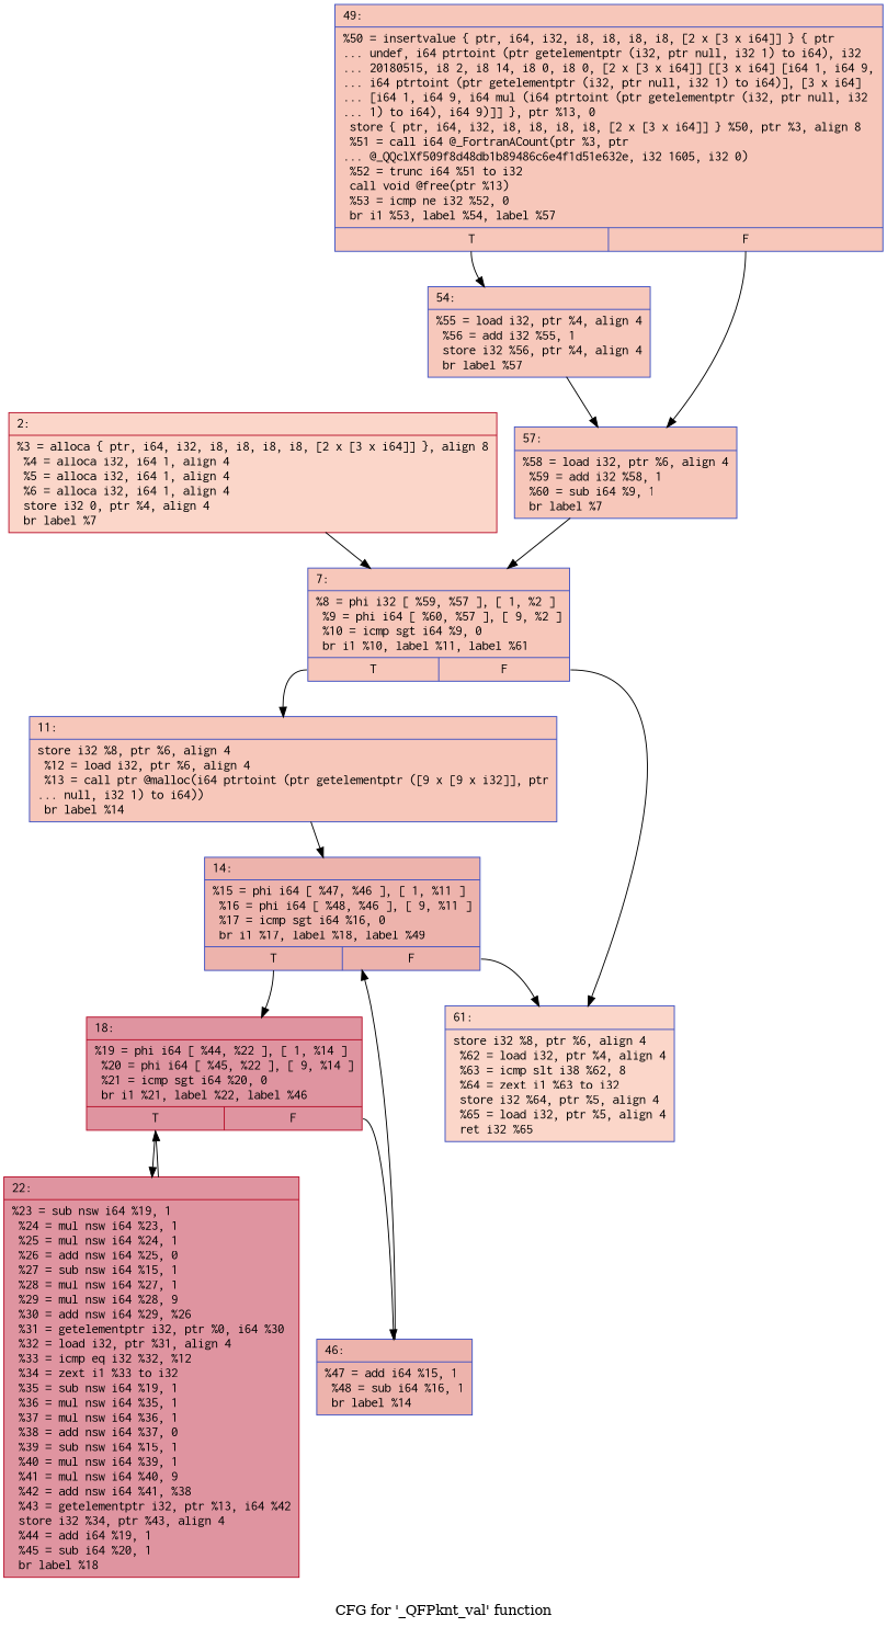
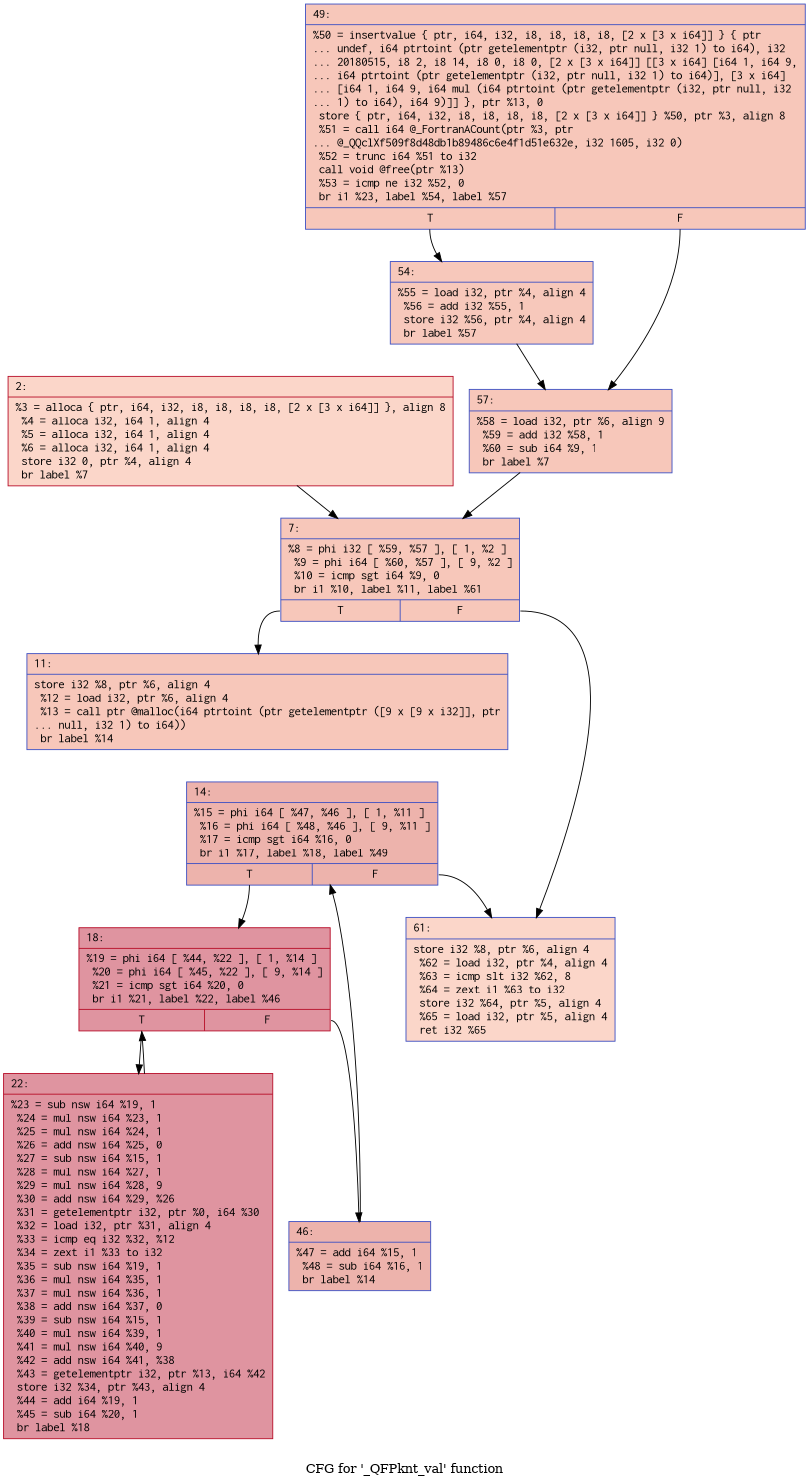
  digraph {
    label="CFG for '_QFPknt_val' function"
    node [color="#3d50c3ff" fillcolor="#ec7f6370" fontname=Courier shape=record style=filled]
    n1 [color="#b70d28ff" fillcolor="#f6a38570" label="{2:\l|  %3 = alloca \{ ptr, i64, i32, i8, i8, i8, i8, [2 x [3 x i64]] \}, align 8\l  %4 = alloca i32, i64 1, align 4\l  %5 = alloca i32, i64 1, align 4\l  %6 = alloca i32, i64 1, align 4\l  store i32 0, ptr %4, align 4\l  br label %7\l}"]
    n2 [label="{7:\l|  %8 = phi i32 [ %59, %57 ], [ 1, %2 ]\l  %9 = phi i64 [ %60, %57 ], [ 9, %2 ]\l  %10 = icmp sgt i64 %9, 0\l  br i1 %10, label %11, label %61\l|{<s0>T|<s1>F}}"]
    n3 [label="{11:\l|  store i32 %8, ptr %6, align 4\l  %12 = load i32, ptr %6, align 4\l  %13 = call ptr @malloc(i64 ptrtoint (ptr getelementptr ([9 x [9 x i32]], ptr\l... null, i32 1) to i64))\l  br label %14\l}"]
-   n4 [fillcolor="#f6a38570" label="{61:\l|  store i32 %8, ptr %6, align 4\l  %62 = load i32, ptr %4, align 4\l  %63 = icmp slt i38 %62, 8\l  %64 = zext i1 %63 to i32\l  store i32 %64, ptr %5, align 4\l  %65 = load i32, ptr %5, align 4\l  ret i32 %65\l}"]
+   n4 [fillcolor="#f6a38570" label="{61:\l|  store i32 %8, ptr %6, align 4\l  %62 = load i32, ptr %4, align 4\l  %63 = icmp slt i32 %62, 8\l  %64 = zext i1 %63 to i32\l  store i32 %64, ptr %5, align 4\l  %65 = load i32, ptr %5, align 4\l  ret i32 %65\l}"]
    n5 [fillcolor="#d6524470" label="{14:\l|  %15 = phi i64 [ %47, %46 ], [ 1, %11 ]\l  %16 = phi i64 [ %48, %46 ], [ 9, %11 ]\l  %17 = icmp sgt i64 %16, 0\l  br i1 %17, label %18, label %49\l|{<s0>T|<s1>F}}"]
    n6 [color="#b70d28ff" fillcolor="#b70d2870" label="{18:\l|  %19 = phi i64 [ %44, %22 ], [ 1, %14 ]\l  %20 = phi i64 [ %45, %22 ], [ 9, %14 ]\l  %21 = icmp sgt i64 %20, 0\l  br i1 %21, label %22, label %46\l|{<s0>T|<s1>F}}"]
    n7 [color="#b70d28ff" fillcolor="#b70d2870" label="{22:\l|  %23 = sub nsw i64 %19, 1\l  %24 = mul nsw i64 %23, 1\l  %25 = mul nsw i64 %24, 1\l  %26 = add nsw i64 %25, 0\l  %27 = sub nsw i64 %15, 1\l  %28 = mul nsw i64 %27, 1\l  %29 = mul nsw i64 %28, 9\l  %30 = add nsw i64 %29, %26\l  %31 = getelementptr i32, ptr %0, i64 %30\l  %32 = load i32, ptr %31, align 4\l  %33 = icmp eq i32 %32, %12\l  %34 = zext i1 %33 to i32\l  %35 = sub nsw i64 %19, 1\l  %36 = mul nsw i64 %35, 1\l  %37 = mul nsw i64 %36, 1\l  %38 = add nsw i64 %37, 0\l  %39 = sub nsw i64 %15, 1\l  %40 = mul nsw i64 %39, 1\l  %41 = mul nsw i64 %40, 9\l  %42 = add nsw i64 %41, %38\l  %43 = getelementptr i32, ptr %13, i64 %42\l  store i32 %34, ptr %43, align 4\l  %44 = add i64 %19, 1\l  %45 = sub i64 %20, 1\l  br label %18\l}"]
    n8 [fillcolor="#d6524470" label="{46:\l|  %47 = add i64 %15, 1\l  %48 = sub i64 %16, 1\l  br label %14\l}"]
-   n9 [label="{49:\l|  %50 = insertvalue \{ ptr, i64, i32, i8, i8, i8, i8, [2 x [3 x i64]] \} \{ ptr\l... undef, i64 ptrtoint (ptr getelementptr (i32, ptr null, i32 1) to i64), i32\l... 20180515, i8 2, i8 14, i8 0, i8 0, [2 x [3 x i64]] [[3 x i64] [i64 1, i64 9,\l... i64 ptrtoint (ptr getelementptr (i32, ptr null, i32 1) to i64)], [3 x i64]\l... [i64 1, i64 9, i64 mul (i64 ptrtoint (ptr getelementptr (i32, ptr null, i32\l... 1) to i64), i64 9)]] \}, ptr %13, 0\l  store \{ ptr, i64, i32, i8, i8, i8, i8, [2 x [3 x i64]] \} %50, ptr %3, align 8\l  %51 = call i64 @_FortranACount(ptr %3, ptr\l... @_QQclXf509f8d48db1b89486c6e4f1d51e632e, i32 1605, i32 0)\l  %52 = trunc i64 %51 to i32\l  call void @free(ptr %13)\l  %53 = icmp ne i32 %52, 0\l  br i1 %53, label %54, label %57\l|{<s0>T|<s1>F}}"]
+   n9 [label="{49:\l|  %50 = insertvalue \{ ptr, i64, i32, i8, i8, i8, i8, [2 x [3 x i64]] \} \{ ptr\l... undef, i64 ptrtoint (ptr getelementptr (i32, ptr null, i32 1) to i64), i32\l... 20180515, i8 2, i8 14, i8 0, i8 0, [2 x [3 x i64]] [[3 x i64] [i64 1, i64 9,\l... i64 ptrtoint (ptr getelementptr (i32, ptr null, i32 1) to i64)], [3 x i64]\l... [i64 1, i64 9, i64 mul (i64 ptrtoint (ptr getelementptr (i32, ptr null, i32\l... 1) to i64), i64 9)]] \}, ptr %13, 0\l  store \{ ptr, i64, i32, i8, i8, i8, i8, [2 x [3 x i64]] \} %50, ptr %3, align 8\l  %51 = call i64 @_FortranACount(ptr %3, ptr\l... @_QQclXf509f8d48db1b89486c6e4f1d51e632e, i32 1605, i32 0)\l  %52 = trunc i64 %51 to i32\l  call void @free(ptr %13)\l  %53 = icmp ne i32 %52, 0\l  br i1 %23, label %54, label %57\l|{<s0>T|<s1>F}}"]
    n10 [fillcolor="#ed836670" label="{54:\l|  %55 = load i32, ptr %4, align 4\l  %56 = add i32 %55, 1\l  store i32 %56, ptr %4, align 4\l  br label %57\l}"]
-   n11 [label="{57:\l|  %58 = load i32, ptr %6, align 4\l  %59 = add i32 %58, 1\l  %60 = sub i64 %9, 1\l  br label %7\l}"]
+   n11 [label="{57:\l|  %58 = load i32, ptr %6, align 9\l  %59 = add i32 %58, 1\l  %60 = sub i64 %9, 1\l  br label %7\l}"]
    n1 -> n2
    n2 -> n3 [tailport=s0]
    n2 -> n4 [tailport=s1]
-   n3 -> n5
    n5 -> n4 [tailport=s1]
    n5 -> n6 [tailport=s0]
    n6 -> n7 [tailport=s0]
    n6 -> n8 [tailport=s1]
    n7 -> n6
    n8 -> n5
    n9 -> n10 [tailport=s0]
    n9 -> n11 [tailport=s1]
    n10 -> n11
    n11 -> n2
  }
